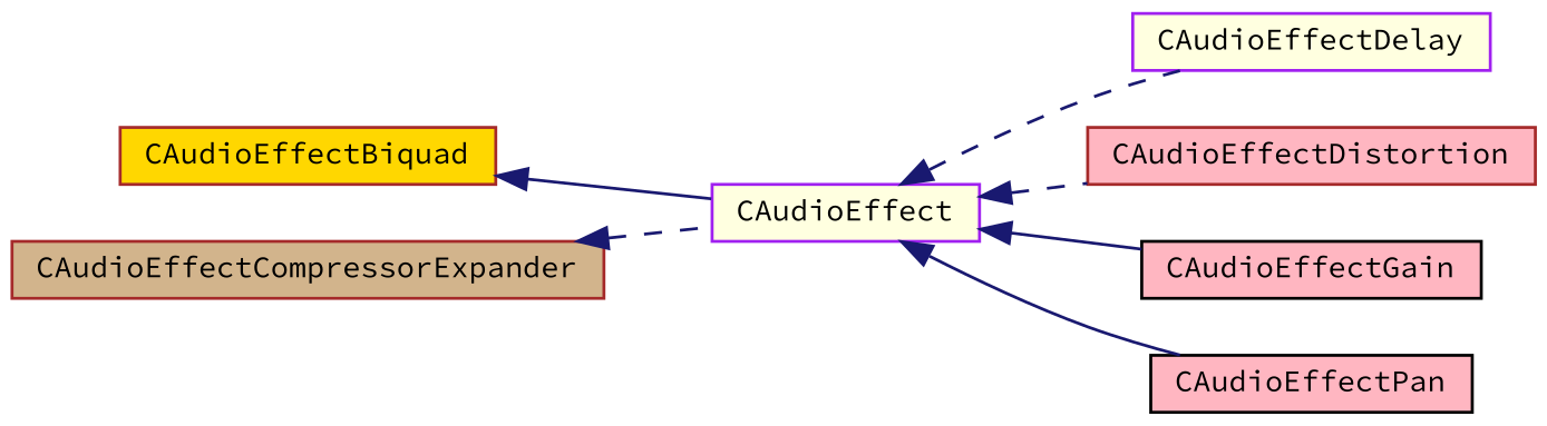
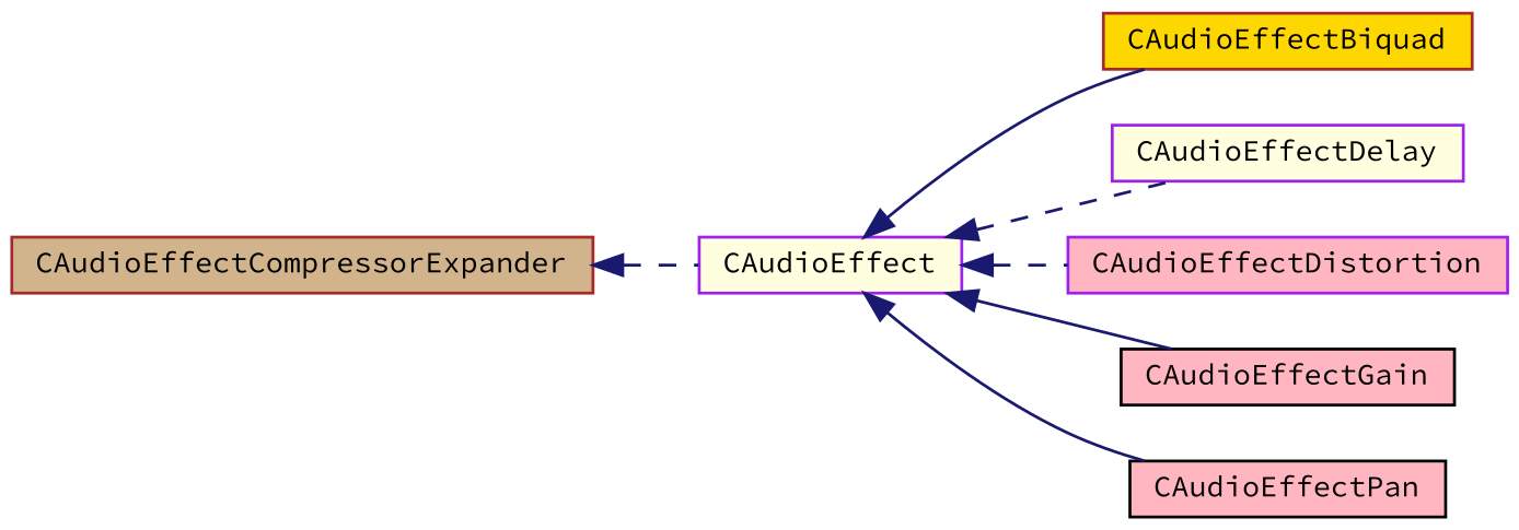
  digraph {
    fontname="Source Code Pro"
    rankdir=LR
    node [color=purple fillcolor=lightpink fontname="Source Code Pro" fontsize=10 shape=record style=filled]
    edge [color=midnightblue dir=back fontname="Source Code Pro" fontsize=10 labelfontname=Helvetica labelfontsize=10 style=solid]
    n1 [fillcolor=lightyellow height=0.2 label=CAudioEffect width=0.4]
    n2 [color=brown fillcolor=gold height=0.2 label=CAudioEffectBiquad width=0.4]
    n3 [fillcolor=lightyellow height=0.2 label=CAudioEffectDelay width=0.4]
-   n4 [color=brown height=0.2 label=CAudioEffectDistortion width=0.4]
+   n4 [height=0.2 label=CAudioEffectDistortion width=0.4]
    n5 [color=black height=0.2 label=CAudioEffectGain width=0.4]
    n6 [color=black height=0.2 label=CAudioEffectPan width=0.4]
    n7 [color=brown fillcolor=tan height=0.2 label=CAudioEffectCompressorExpander width=0.4]
-   n2 -> n1
+   n1 -> n2
    n1 -> n3 [style=dashed]
    n1 -> n4 [style=dashed]
    n1 -> n5
    n1 -> n6
    n7 -> n1 [style=dashed]
  }
